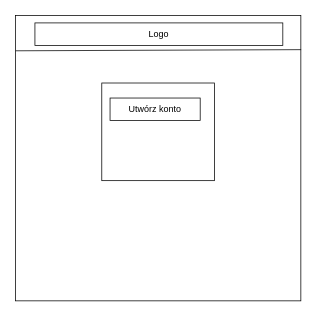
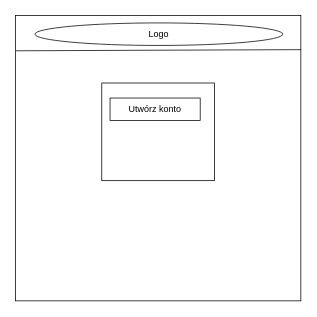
  <mxCell id="0" />
  <mxCell id="1" parent="0" />
  <mxCell id="2" value="" style="whiteSpace=wrap;html=1;aspect=fixed;" vertex="1" parent="1"><mxGeometry x="20" y="20" width="380" height="380" as="geometry" /></mxCell>
  <mxCell id="3" value="" style="rounded=0;whiteSpace=wrap;html=1;" vertex="1" parent="1"><mxGeometry x="135" y="110" width="150" height="130" as="geometry" /></mxCell>
  <mxCell id="4" value="Utwórz konto" style="rounded=0;whiteSpace=wrap;html=1;" vertex="1" parent="1"><mxGeometry x="146" y="130" width="120" height="30" as="geometry" /></mxCell>
  <mxCell id="5" value="" style="endArrow=none;html=1;rounded=0;exitX=1.001;exitY=0.12;exitDx=0;exitDy=0;exitPerimeter=0;entryX=0.001;entryY=0.124;entryDx=0;entryDy=0;entryPerimeter=0;" edge="1" parent="1" source="2" target="2"><mxGeometry width="50" height="50" relative="1" as="geometry"><mxPoint x="186" y="190" as="sourcePoint" /><mxPoint x="236" y="140" as="targetPoint" /></mxGeometry></mxCell>
- <mxCell id="6" value="Logo" style="rounded=0;whiteSpace=wrap;html=1;" vertex="1" parent="1"><mxGeometry x="46" y="30" width="330" height="30" as="geometry" /></mxCell>
+ <mxCell id="6" value="Logo" style="ellipse;whiteSpace=wrap;html=1;" vertex="1" parent="1"><mxGeometry x="46" y="30" width="330" height="30" as="geometry" /></mxCell>
